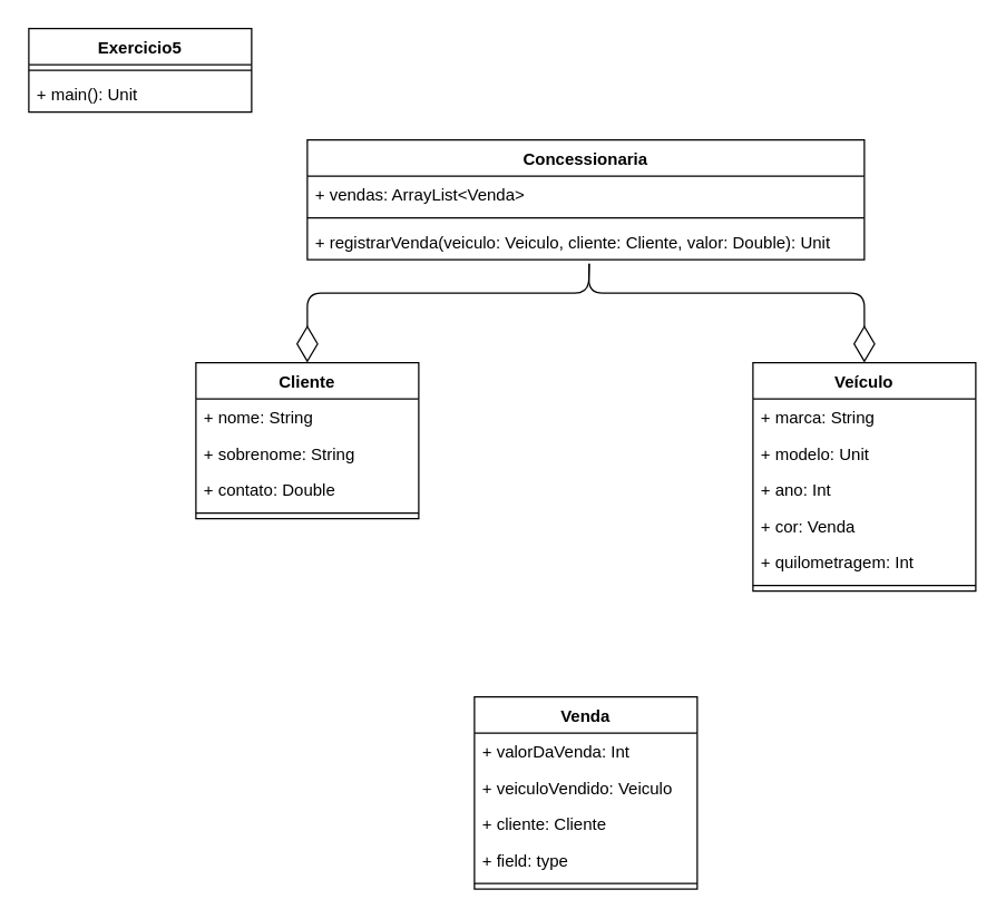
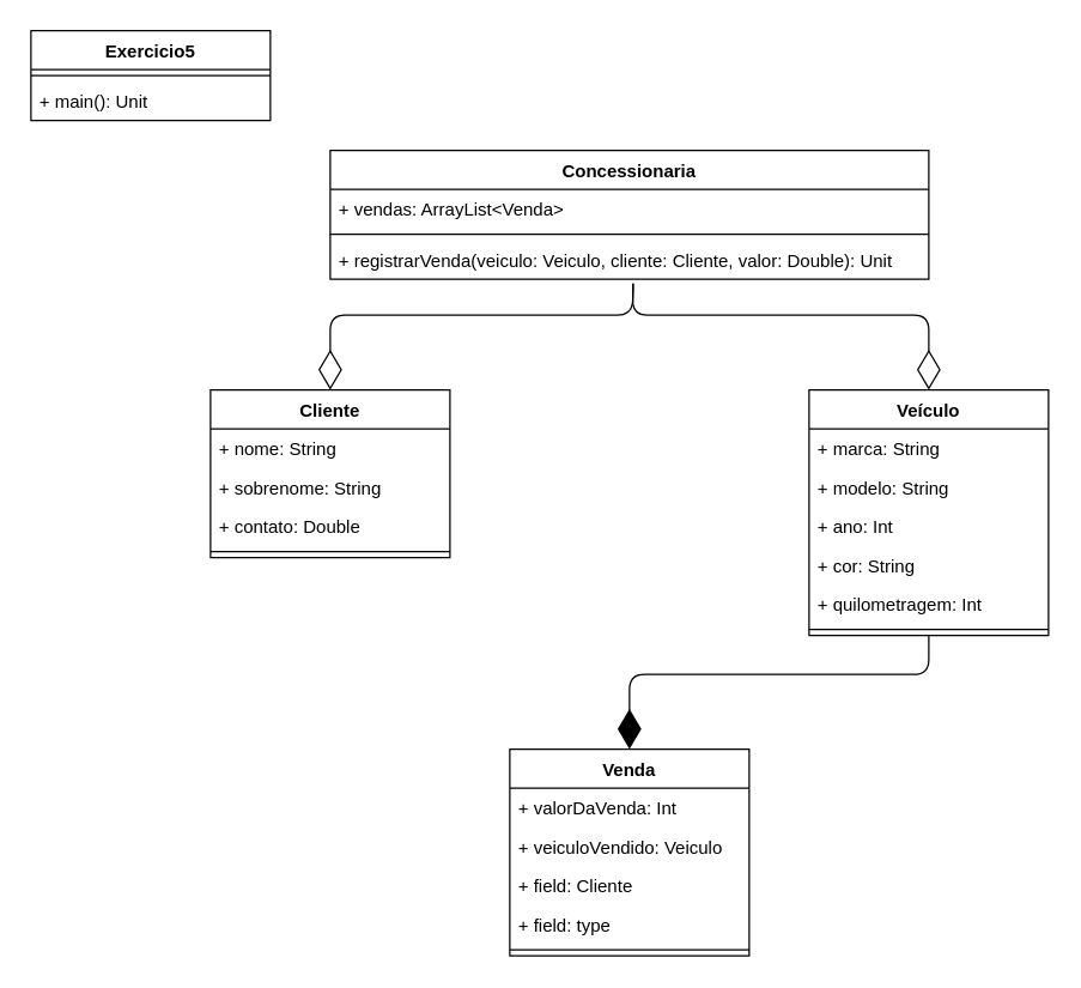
  <mxCell id="0" />
  <mxCell id="1" parent="0" />
+ <mxCell id="2" value="" style="endArrow=diamondThin;endFill=1;endSize=24;html=1;entryX=0.5;entryY=0;entryDx=0;entryDy=0;exitX=0.5;exitY=1;exitDx=0;exitDy=0;" edge="1" parent="1" source="9" target="21"><mxGeometry width="160" relative="1" as="geometry"><mxPoint x="618.08" y="452.002" as="sourcePoint" /><mxPoint x="470" y="340" as="targetPoint" /><Array as="points"><mxPoint x="620" y="450" /><mxPoint x="420" y="450" /></Array></mxGeometry></mxCell>
  <mxCell id="3" value="" style="endArrow=diamondThin;endFill=0;endSize=24;html=1;entryX=0.5;entryY=0;entryDx=0;entryDy=0;exitX=0.506;exitY=1.115;exitDx=0;exitDy=0;exitPerimeter=0;" edge="1" parent="1" source="8" target="9"><mxGeometry width="160" relative="1" as="geometry"><mxPoint x="310" y="340" as="sourcePoint" /><mxPoint x="470" y="340" as="targetPoint" /><Array as="points"><mxPoint x="422" y="210" /><mxPoint x="620" y="210" /></Array></mxGeometry></mxCell>
  <mxCell id="4" value="" style="endArrow=diamondThin;endFill=0;endSize=24;html=1;exitX=0.506;exitY=1.115;exitDx=0;exitDy=0;exitPerimeter=0;entryX=0.5;entryY=0;entryDx=0;entryDy=0;" edge="1" parent="1" source="8" target="16"><mxGeometry width="160" relative="1" as="geometry"><mxPoint x="310" y="340" as="sourcePoint" /><mxPoint x="180" y="340" as="targetPoint" /><Array as="points"><mxPoint x="422" y="210" /><mxPoint x="220" y="210" /></Array></mxGeometry></mxCell>
  <mxCell id="5" value="Concessionaria" style="swimlane;fontStyle=1;align=center;verticalAlign=top;childLayout=stackLayout;horizontal=1;startSize=26;horizontalStack=0;resizeParent=1;resizeParentMax=0;resizeLast=0;collapsible=1;marginBottom=0;" vertex="1" parent="1"><mxGeometry x="220" y="100" width="400" height="86" as="geometry" /></mxCell>
  <mxCell id="6" value="+ vendas: ArrayList&lt;Venda&gt;" style="text;strokeColor=none;fillColor=none;align=left;verticalAlign=top;spacingLeft=4;spacingRight=4;overflow=hidden;rotatable=0;points=[[0,0.5],[1,0.5]];portConstraint=eastwest;" vertex="1" parent="5"><mxGeometry y="26" width="400" height="26" as="geometry" /></mxCell>
  <mxCell id="7" value="" style="line;strokeWidth=1;fillColor=none;align=left;verticalAlign=middle;spacingTop=-1;spacingLeft=3;spacingRight=3;rotatable=0;labelPosition=right;points=[];portConstraint=eastwest;" vertex="1" parent="5"><mxGeometry y="52" width="400" height="8" as="geometry" /></mxCell>
  <mxCell id="8" value="+ registrarVenda(veiculo: Veiculo, cliente: Cliente, valor: Double): Unit" style="text;strokeColor=none;fillColor=none;align=left;verticalAlign=top;spacingLeft=4;spacingRight=4;overflow=hidden;rotatable=0;points=[[0,0.5],[1,0.5]];portConstraint=eastwest;" vertex="1" parent="5"><mxGeometry y="60" width="400" height="26" as="geometry" /></mxCell>
  <mxCell id="9" value="Veículo" style="swimlane;fontStyle=1;align=center;verticalAlign=top;childLayout=stackLayout;horizontal=1;startSize=26;horizontalStack=0;resizeParent=1;resizeParentMax=0;resizeLast=0;collapsible=1;marginBottom=0;" vertex="1" parent="1"><mxGeometry x="540" y="260" width="160" height="164" as="geometry" /></mxCell>
  <mxCell id="10" value="+ marca: String" style="text;strokeColor=none;fillColor=none;align=left;verticalAlign=top;spacingLeft=4;spacingRight=4;overflow=hidden;rotatable=0;points=[[0,0.5],[1,0.5]];portConstraint=eastwest;" vertex="1" parent="9"><mxGeometry y="26" width="160" height="26" as="geometry" /></mxCell>
- <mxCell id="11" value="+ modelo: Unit" style="text;strokeColor=none;fillColor=none;align=left;verticalAlign=top;spacingLeft=4;spacingRight=4;overflow=hidden;rotatable=0;points=[[0,0.5],[1,0.5]];portConstraint=eastwest;" vertex="1" parent="9"><mxGeometry y="52" width="160" height="26" as="geometry" /></mxCell>
+ <mxCell id="11" value="+ modelo: String" style="text;strokeColor=none;fillColor=none;align=left;verticalAlign=top;spacingLeft=4;spacingRight=4;overflow=hidden;rotatable=0;points=[[0,0.5],[1,0.5]];portConstraint=eastwest;" vertex="1" parent="9"><mxGeometry y="52" width="160" height="26" as="geometry" /></mxCell>
  <mxCell id="12" value="+ ano: Int" style="text;strokeColor=none;fillColor=none;align=left;verticalAlign=top;spacingLeft=4;spacingRight=4;overflow=hidden;rotatable=0;points=[[0,0.5],[1,0.5]];portConstraint=eastwest;" vertex="1" parent="9"><mxGeometry y="78" width="160" height="26" as="geometry" /></mxCell>
- <mxCell id="13" value="+ cor: Venda" style="text;strokeColor=none;fillColor=none;align=left;verticalAlign=top;spacingLeft=4;spacingRight=4;overflow=hidden;rotatable=0;points=[[0,0.5],[1,0.5]];portConstraint=eastwest;" vertex="1" parent="9"><mxGeometry y="104" width="160" height="26" as="geometry" /></mxCell>
+ <mxCell id="13" value="+ cor: String" style="text;strokeColor=none;fillColor=none;align=left;verticalAlign=top;spacingLeft=4;spacingRight=4;overflow=hidden;rotatable=0;points=[[0,0.5],[1,0.5]];portConstraint=eastwest;" vertex="1" parent="9"><mxGeometry y="104" width="160" height="26" as="geometry" /></mxCell>
  <mxCell id="14" value="+ quilometragem: Int" style="text;strokeColor=none;fillColor=none;align=left;verticalAlign=top;spacingLeft=4;spacingRight=4;overflow=hidden;rotatable=0;points=[[0,0.5],[1,0.5]];portConstraint=eastwest;" vertex="1" parent="9"><mxGeometry y="130" width="160" height="26" as="geometry" /></mxCell>
  <mxCell id="15" value="" style="line;strokeWidth=1;fillColor=none;align=left;verticalAlign=middle;spacingTop=-1;spacingLeft=3;spacingRight=3;rotatable=0;labelPosition=right;points=[];portConstraint=eastwest;" vertex="1" parent="9"><mxGeometry y="156" width="160" height="8" as="geometry" /></mxCell>
  <mxCell id="16" value="Cliente" style="swimlane;fontStyle=1;align=center;verticalAlign=top;childLayout=stackLayout;horizontal=1;startSize=26;horizontalStack=0;resizeParent=1;resizeParentMax=0;resizeLast=0;collapsible=1;marginBottom=0;" vertex="1" parent="1"><mxGeometry x="140" y="260" width="160" height="112" as="geometry" /></mxCell>
  <mxCell id="17" value="+ nome: String" style="text;strokeColor=none;fillColor=none;align=left;verticalAlign=top;spacingLeft=4;spacingRight=4;overflow=hidden;rotatable=0;points=[[0,0.5],[1,0.5]];portConstraint=eastwest;" vertex="1" parent="16"><mxGeometry y="26" width="160" height="26" as="geometry" /></mxCell>
  <mxCell id="18" value="+ sobrenome: String" style="text;strokeColor=none;fillColor=none;align=left;verticalAlign=top;spacingLeft=4;spacingRight=4;overflow=hidden;rotatable=0;points=[[0,0.5],[1,0.5]];portConstraint=eastwest;" vertex="1" parent="16"><mxGeometry y="52" width="160" height="26" as="geometry" /></mxCell>
  <mxCell id="19" value="+ contato: Double" style="text;strokeColor=none;fillColor=none;align=left;verticalAlign=top;spacingLeft=4;spacingRight=4;overflow=hidden;rotatable=0;points=[[0,0.5],[1,0.5]];portConstraint=eastwest;" vertex="1" parent="16"><mxGeometry y="78" width="160" height="26" as="geometry" /></mxCell>
  <mxCell id="20" value="" style="line;strokeWidth=1;fillColor=none;align=left;verticalAlign=middle;spacingTop=-1;spacingLeft=3;spacingRight=3;rotatable=0;labelPosition=right;points=[];portConstraint=eastwest;" vertex="1" parent="16"><mxGeometry y="104" width="160" height="8" as="geometry" /></mxCell>
  <mxCell id="21" value="Venda" style="swimlane;fontStyle=1;align=center;verticalAlign=top;childLayout=stackLayout;horizontal=1;startSize=26;horizontalStack=0;resizeParent=1;resizeParentMax=0;resizeLast=0;collapsible=1;marginBottom=0;" vertex="1" parent="1"><mxGeometry x="340" y="500" width="160" height="138" as="geometry" /></mxCell>
  <mxCell id="22" value="+ valorDaVenda: Int" style="text;strokeColor=none;fillColor=none;align=left;verticalAlign=top;spacingLeft=4;spacingRight=4;overflow=hidden;rotatable=0;points=[[0,0.5],[1,0.5]];portConstraint=eastwest;" vertex="1" parent="21"><mxGeometry y="26" width="160" height="26" as="geometry" /></mxCell>
  <mxCell id="23" value="+ veiculoVendido: Veiculo" style="text;strokeColor=none;fillColor=none;align=left;verticalAlign=top;spacingLeft=4;spacingRight=4;overflow=hidden;rotatable=0;points=[[0,0.5],[1,0.5]];portConstraint=eastwest;" vertex="1" parent="21"><mxGeometry y="52" width="160" height="26" as="geometry" /></mxCell>
- <mxCell id="24" value="+ cliente: Cliente" style="text;strokeColor=none;fillColor=none;align=left;verticalAlign=top;spacingLeft=4;spacingRight=4;overflow=hidden;rotatable=0;points=[[0,0.5],[1,0.5]];portConstraint=eastwest;" vertex="1" parent="21"><mxGeometry y="78" width="160" height="26" as="geometry" /></mxCell>
+ <mxCell id="24" value="+ field: Cliente" style="text;strokeColor=none;fillColor=none;align=left;verticalAlign=top;spacingLeft=4;spacingRight=4;overflow=hidden;rotatable=0;points=[[0,0.5],[1,0.5]];portConstraint=eastwest;" vertex="1" parent="21"><mxGeometry y="78" width="160" height="26" as="geometry" /></mxCell>
  <mxCell id="25" value="+ field: type" style="text;strokeColor=none;fillColor=none;align=left;verticalAlign=top;spacingLeft=4;spacingRight=4;overflow=hidden;rotatable=0;points=[[0,0.5],[1,0.5]];portConstraint=eastwest;" vertex="1" parent="21"><mxGeometry y="104" width="160" height="26" as="geometry" /></mxCell>
  <mxCell id="26" value="" style="line;strokeWidth=1;fillColor=none;align=left;verticalAlign=middle;spacingTop=-1;spacingLeft=3;spacingRight=3;rotatable=0;labelPosition=right;points=[];portConstraint=eastwest;" vertex="1" parent="21"><mxGeometry y="130" width="160" height="8" as="geometry" /></mxCell>
  <mxCell id="27" value="Exercicio5" style="swimlane;fontStyle=1;align=center;verticalAlign=top;childLayout=stackLayout;horizontal=1;startSize=26;horizontalStack=0;resizeParent=1;resizeParentMax=0;resizeLast=0;collapsible=1;marginBottom=0;" vertex="1" parent="1"><mxGeometry x="20" y="20" width="160" height="60" as="geometry" /></mxCell>
  <mxCell id="28" value="" style="line;strokeWidth=1;fillColor=none;align=left;verticalAlign=middle;spacingTop=-1;spacingLeft=3;spacingRight=3;rotatable=0;labelPosition=right;points=[];portConstraint=eastwest;" vertex="1" parent="27"><mxGeometry y="26" width="160" height="8" as="geometry" /></mxCell>
  <mxCell id="29" value="+ main(): Unit" style="text;strokeColor=none;fillColor=none;align=left;verticalAlign=top;spacingLeft=4;spacingRight=4;overflow=hidden;rotatable=0;points=[[0,0.5],[1,0.5]];portConstraint=eastwest;" vertex="1" parent="27"><mxGeometry y="34" width="160" height="26" as="geometry" /></mxCell>
